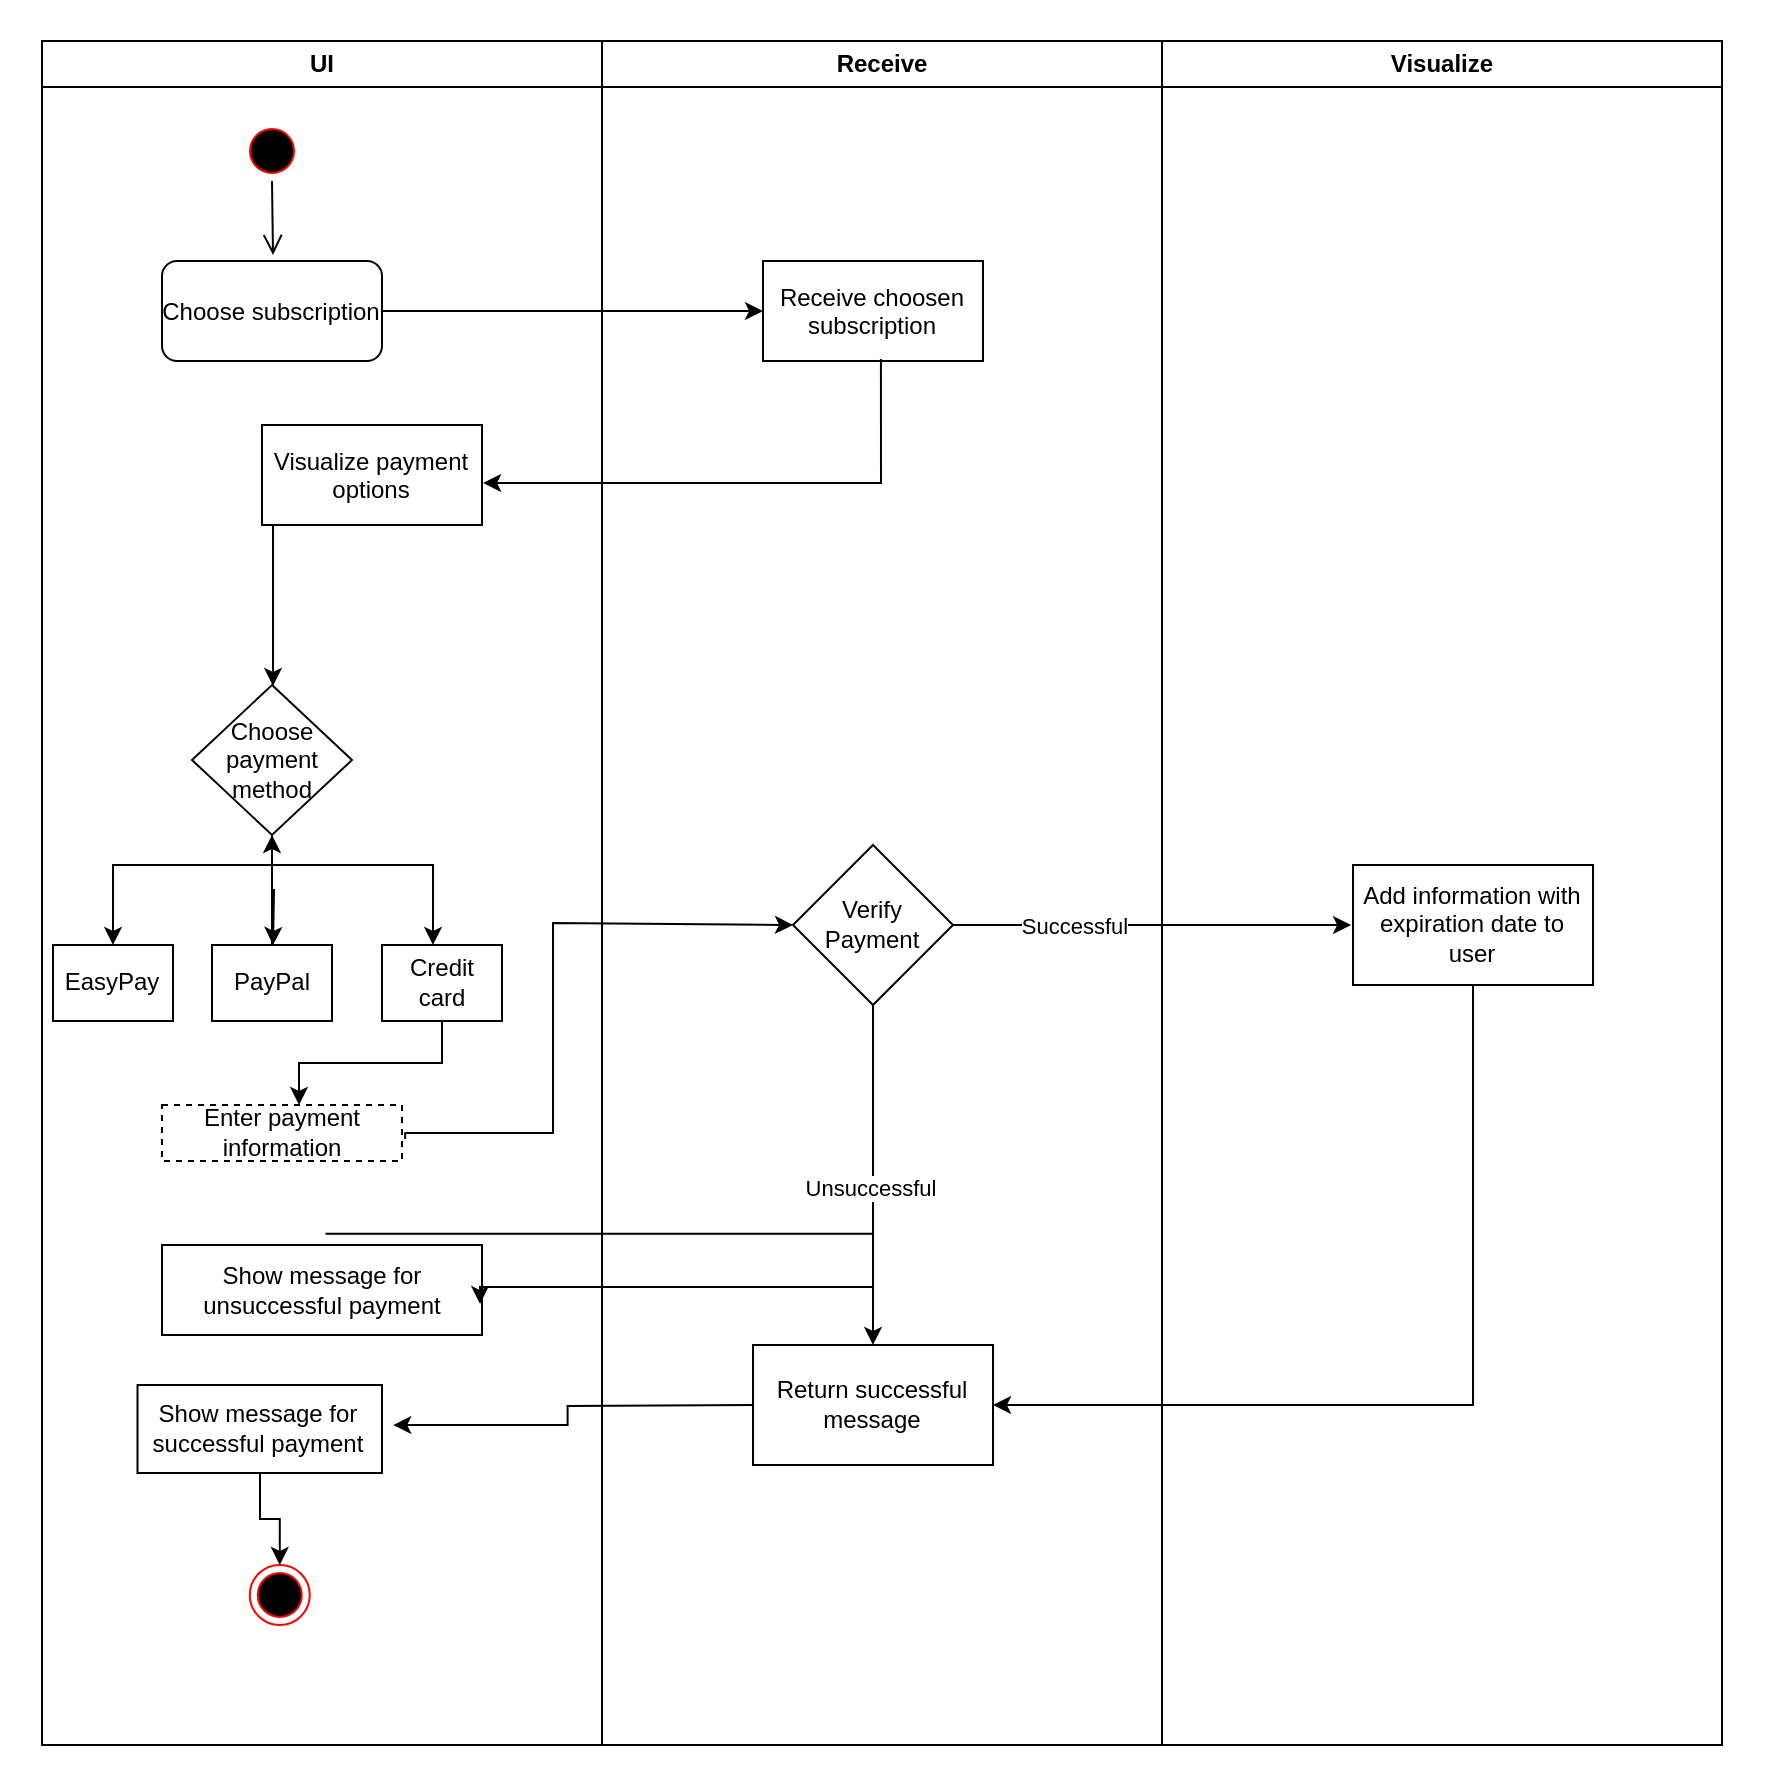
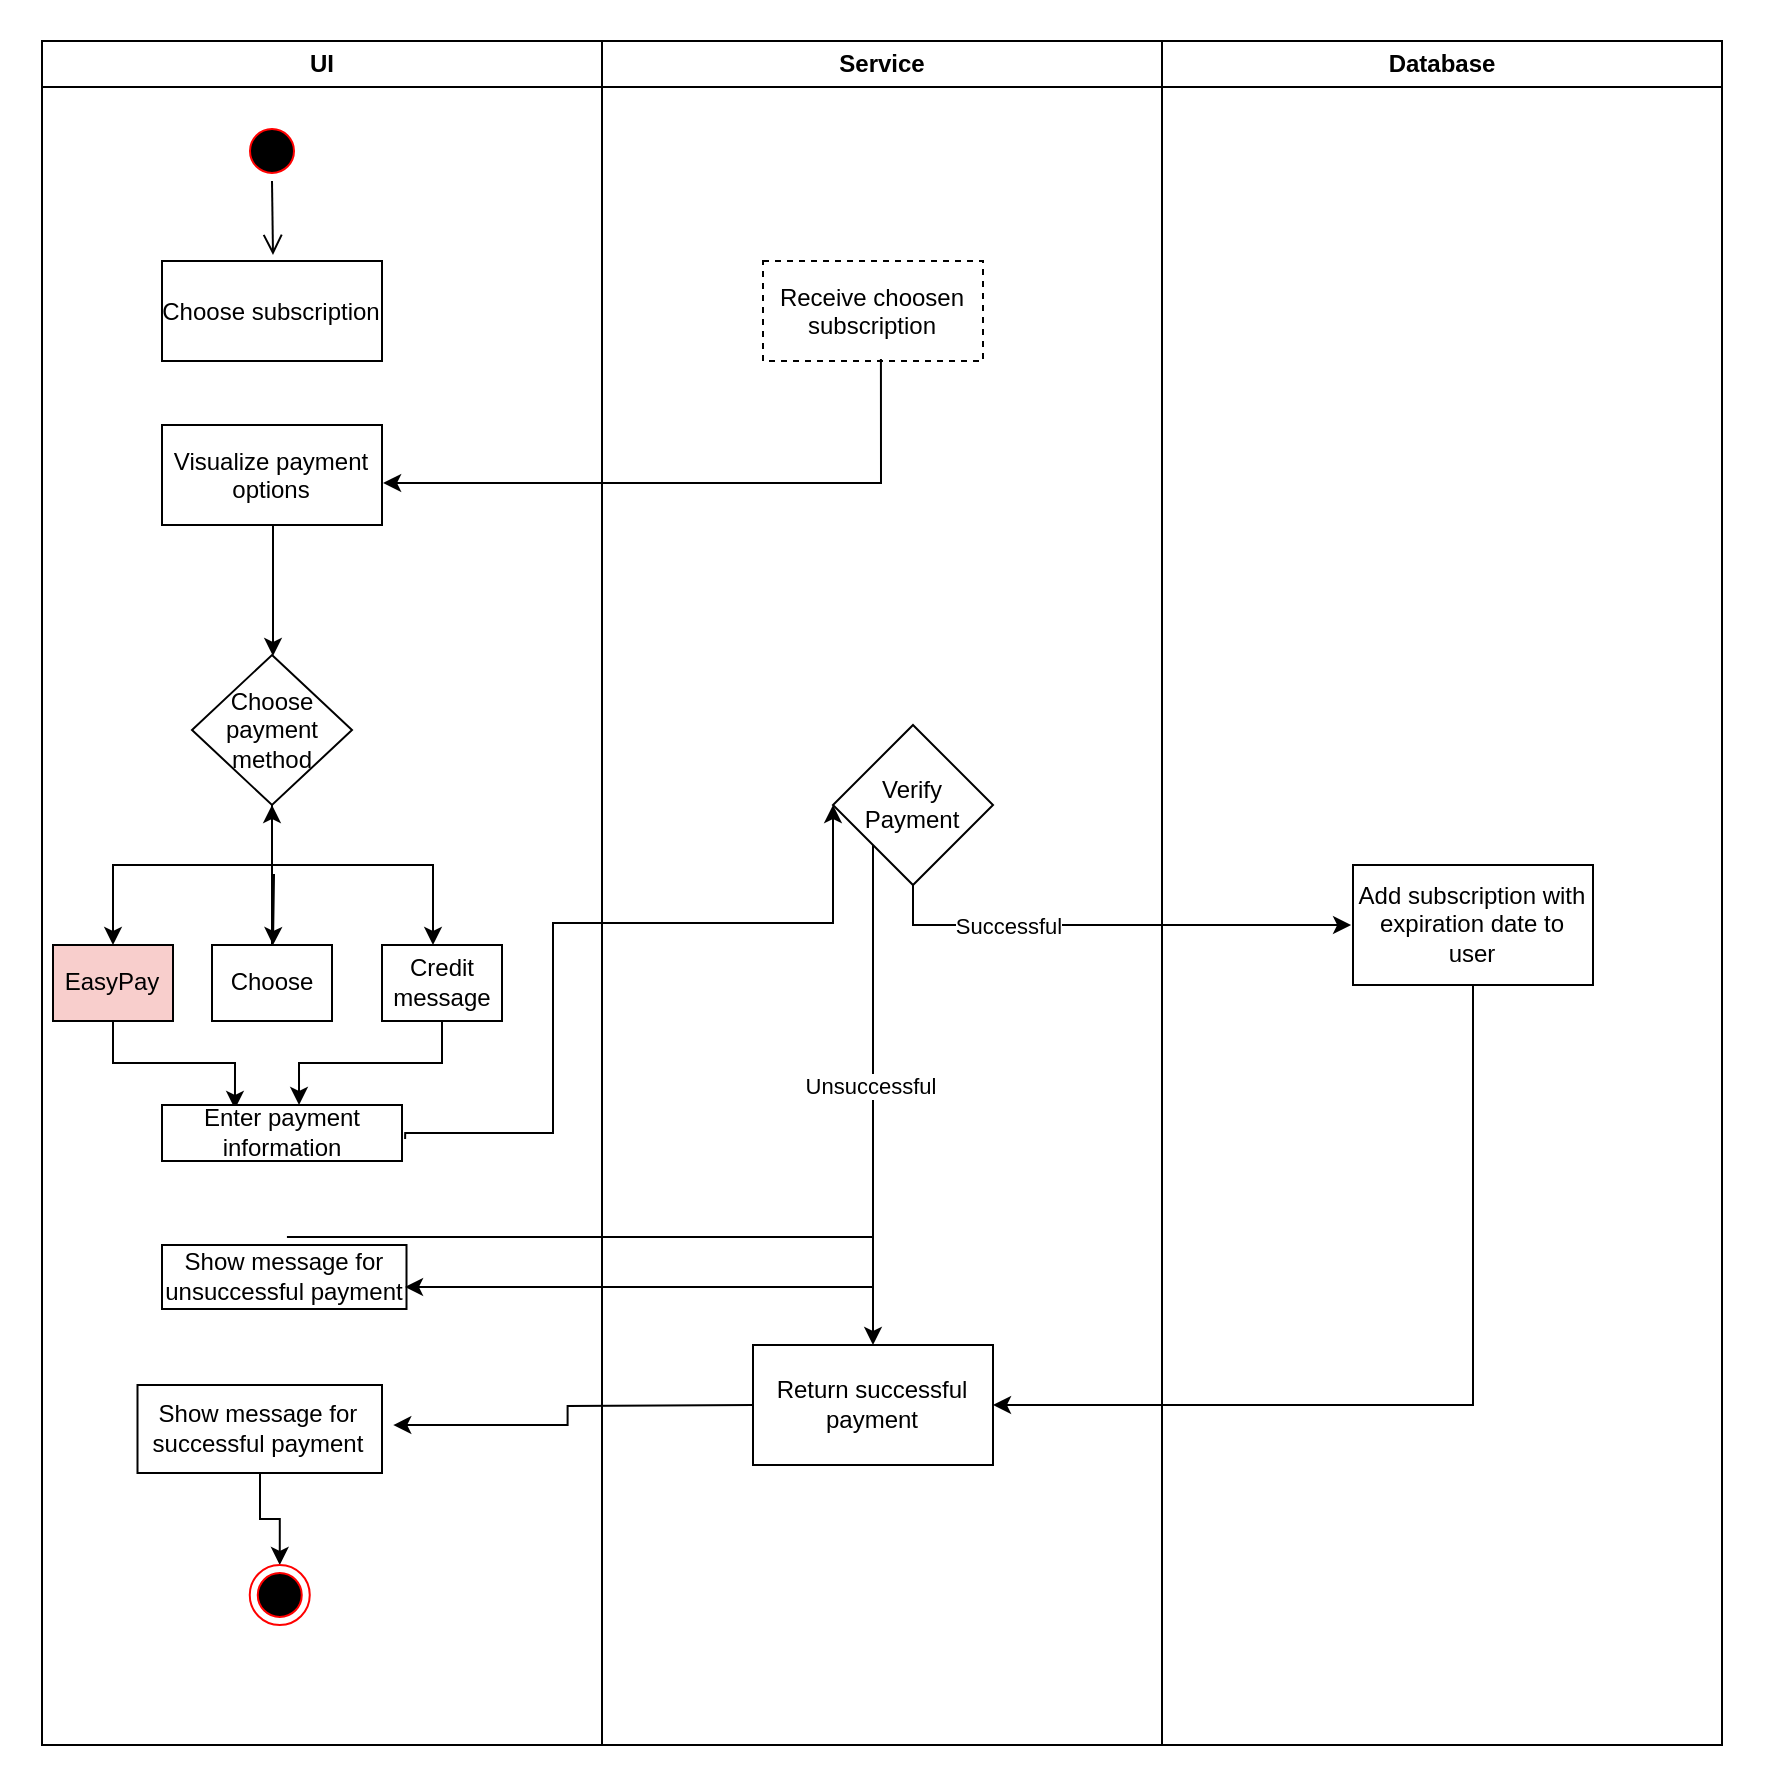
  <mxCell id="0" />
  <mxCell id="1" parent="0" />
  <mxCell id="2" value="UI" style="swimlane;whiteSpace=wrap" parent="1" vertex="1"><mxGeometry x="20.5" y="20" width="280" height="852" as="geometry" /></mxCell>
  <mxCell id="3" value="" style="ellipse;shape=startState;fillColor=#000000;strokeColor=#ff0000;" parent="2" vertex="1"><mxGeometry x="100" y="40" width="30" height="30" as="geometry" /></mxCell>
  <mxCell id="4" value="" style="edgeStyle=elbowEdgeStyle;elbow=horizontal;verticalAlign=bottom;endArrow=open;endSize=8;strokeColor=#000000;endFill=1;rounded=0;entryX=0.505;entryY=-0.06;entryDx=0;entryDy=0;entryPerimeter=0;" parent="2" source="3" target="5" edge="1"><mxGeometry x="100" y="40" as="geometry"><mxPoint x="115" y="110" as="targetPoint" /></mxGeometry></mxCell>
- <mxCell id="5" value="Choose subscription" style="rounded=1;" parent="2" vertex="1"><mxGeometry x="60" y="110" width="110" height="50" as="geometry" /></mxCell>
- <mxCell id="6" value="Visualize payment &#10;options" style="" parent="2" vertex="1"><mxGeometry x="110" y="192" width="110" height="50" as="geometry" /></mxCell>
- <mxCell id="8" value="EasyPay" style="rounded=0;whiteSpace=wrap;html=1;" parent="2" vertex="1"><mxGeometry x="5.5" y="452" width="60" height="38" as="geometry" /></mxCell>
+ <mxCell id="5" value="Choose subscription" style="" parent="2" vertex="1"><mxGeometry x="60" y="110" width="110" height="50" as="geometry" /></mxCell>
+ <mxCell id="6" value="Visualize payment &#10;options" style="" parent="2" vertex="1"><mxGeometry x="60" y="192" width="110" height="50" as="geometry" /></mxCell>
+ <mxCell id="7" style="edgeStyle=orthogonalEdgeStyle;rounded=0;orthogonalLoop=1;jettySize=auto;html=1;entryX=0.304;entryY=0.071;entryDx=0;entryDy=0;entryPerimeter=0;strokeColor=#000000;" parent="2" source="8" target="13" edge="1"><mxGeometry relative="1" as="geometry" /></mxCell>
+ <mxCell id="8" value="EasyPay" style="rounded=0;whiteSpace=wrap;html=1;fillColor=#f8cecc;" parent="2" vertex="1"><mxGeometry x="5.5" y="452" width="60" height="38" as="geometry" /></mxCell>
  <mxCell id="9" style="edgeStyle=orthogonalEdgeStyle;rounded=0;orthogonalLoop=1;jettySize=auto;html=1;strokeColor=#000000;" parent="2" source="10" target="30" edge="1"><mxGeometry relative="1" as="geometry" /></mxCell>
- <mxCell id="10" value="PayPal" style="rounded=0;whiteSpace=wrap;html=1;" parent="2" vertex="1"><mxGeometry x="85" y="452" width="60" height="38" as="geometry" /></mxCell>
+ <mxCell id="10" value="Choose" style="rounded=0;whiteSpace=wrap;html=1;" parent="2" vertex="1"><mxGeometry x="85" y="452" width="60" height="38" as="geometry" /></mxCell>
  <mxCell id="11" style="edgeStyle=orthogonalEdgeStyle;rounded=0;orthogonalLoop=1;jettySize=auto;html=1;entryX=0.571;entryY=0;entryDx=0;entryDy=0;entryPerimeter=0;strokeColor=#000000;" parent="2" source="12" target="13" edge="1"><mxGeometry relative="1" as="geometry"><Array as="points"><mxPoint x="200" y="511" /><mxPoint x="129" y="511" /></Array></mxGeometry></mxCell>
- <mxCell id="12" value="Credit card" style="rounded=0;whiteSpace=wrap;html=1;" parent="2" vertex="1"><mxGeometry x="170" y="452" width="60" height="38" as="geometry" /></mxCell>
- <mxCell id="13" value="Enter payment information" style="rounded=0;whiteSpace=wrap;html=1;strokeColor=#000000;fillColor=#FFFFFF;dashed=1;" parent="2" vertex="1"><mxGeometry x="60" y="532" width="120" height="28" as="geometry" /></mxCell>
+ <mxCell id="12" value="Credit message" style="rounded=0;whiteSpace=wrap;html=1;" parent="2" vertex="1"><mxGeometry x="170" y="452" width="60" height="38" as="geometry" /></mxCell>
+ <mxCell id="13" value="Enter payment information" style="rounded=0;whiteSpace=wrap;html=1;strokeColor=#000000;fillColor=#FFFFFF;" parent="2" vertex="1"><mxGeometry x="60" y="532" width="120" height="28" as="geometry" /></mxCell>
  <mxCell id="14" style="edgeStyle=orthogonalEdgeStyle;rounded=0;orthogonalLoop=1;jettySize=auto;html=1;entryX=0.5;entryY=0;entryDx=0;entryDy=0;fontColor=#000000;strokeColor=#000000;" parent="2" source="15" target="16" edge="1"><mxGeometry relative="1" as="geometry" /></mxCell>
  <mxCell id="15" value="Show message for successful payment" style="rounded=0;whiteSpace=wrap;html=1;fontColor=#000000;strokeColor=#000000;fillColor=#FFFFFF;" parent="2" vertex="1"><mxGeometry x="47.75" y="672" width="122.25" height="44" as="geometry" /></mxCell>
  <mxCell id="16" value="" style="ellipse;html=1;shape=endState;fillColor=#000000;strokeColor=#ff0000;fontColor=#000000;" parent="2" vertex="1"><mxGeometry x="103.88" y="762" width="30" height="30" as="geometry" /></mxCell>
  <mxCell id="17" style="edgeStyle=orthogonalEdgeStyle;rounded=0;orthogonalLoop=1;jettySize=auto;html=1;fontColor=#000000;strokeColor=#000000;exitX=0.511;exitY=-0.125;exitDx=0;exitDy=0;exitPerimeter=0;" parent="2" source="18" target="22" edge="1"><mxGeometry relative="1" as="geometry" /></mxCell>
- <mxCell id="18" value="Show message for unsuccessful payment" style="rounded=0;whiteSpace=wrap;html=1;fontColor=#000000;strokeColor=#000000;fillColor=#FFFFFF;" parent="2" vertex="1"><mxGeometry x="60" y="602" width="160" height="45" as="geometry" /></mxCell>
- <mxCell id="19" value="Receive" style="swimlane;whiteSpace=wrap;startSize=23;" parent="1" vertex="1"><mxGeometry x="300.5" y="20" width="280" height="852" as="geometry" /></mxCell>
- <mxCell id="20" value="Receive choosen &#10;subscription" style="" parent="19" vertex="1"><mxGeometry x="80.5" y="110" width="110" height="50" as="geometry" /></mxCell>
- <mxCell id="21" value="Verify&lt;br&gt;Payment" style="rhombus;whiteSpace=wrap;html=1;fillColor=#FFFFFF;strokeColor=#000000;fontColor=rgb(0, 0, 0);rounded=0;" parent="19" vertex="1"><mxGeometry x="95.5" y="402" width="80" height="80" as="geometry" /></mxCell>
- <mxCell id="22" value="Return successful message" style="rounded=0;whiteSpace=wrap;html=1;fontColor=#000000;strokeColor=#000000;fillColor=#FFFFFF;" parent="19" vertex="1"><mxGeometry x="75.5" y="652" width="120" height="60" as="geometry" /></mxCell>
- <mxCell id="23" value="Visualize" style="swimlane;whiteSpace=wrap" parent="1" vertex="1"><mxGeometry x="580.5" y="20" width="280" height="852" as="geometry" /></mxCell>
- <mxCell id="24" value="Add information with expiration date to user" style="rounded=0;whiteSpace=wrap;html=1;fontColor=#000000;strokeColor=#000000;fillColor=#FFFFFF;" parent="23" vertex="1"><mxGeometry x="95.5" y="412" width="120" height="60" as="geometry" /></mxCell>
- <mxCell id="25" style="edgeStyle=orthogonalEdgeStyle;rounded=0;orthogonalLoop=1;jettySize=auto;html=1;entryX=0;entryY=0.5;entryDx=0;entryDy=0;entryPerimeter=0;strokeColor=#000000;exitX=0.995;exitY=0.5;exitDx=0;exitDy=0;exitPerimeter=0;" parent="1" source="5" target="20" edge="1"><mxGeometry relative="1" as="geometry" /></mxCell>
+ <mxCell id="18" value="Show message for unsuccessful payment" style="rounded=0;whiteSpace=wrap;html=1;fontColor=#000000;strokeColor=#000000;fillColor=#FFFFFF;" parent="2" vertex="1"><mxGeometry x="60" y="602" width="122.25" height="32" as="geometry" /></mxCell>
+ <mxCell id="19" value="Service" style="swimlane;whiteSpace=wrap;startSize=23;" parent="1" vertex="1"><mxGeometry x="300.5" y="20" width="280" height="852" as="geometry" /></mxCell>
+ <mxCell id="20" value="Receive choosen &#10;subscription" style="dashed=1;" parent="19" vertex="1"><mxGeometry x="80.5" y="110" width="110" height="50" as="geometry" /></mxCell>
+ <mxCell id="21" value="Verify&lt;br&gt;Payment" style="rhombus;whiteSpace=wrap;html=1;fillColor=#FFFFFF;strokeColor=#000000;fontColor=rgb(0, 0, 0);rounded=0;" parent="19" vertex="1"><mxGeometry x="115.5" y="342" width="80" height="80" as="geometry" /></mxCell>
+ <mxCell id="22" value="Return successful payment" style="rounded=0;whiteSpace=wrap;html=1;fontColor=#000000;strokeColor=#000000;fillColor=#FFFFFF;" parent="19" vertex="1"><mxGeometry x="75.5" y="652" width="120" height="60" as="geometry" /></mxCell>
+ <mxCell id="23" value="Database" style="swimlane;whiteSpace=wrap" parent="1" vertex="1"><mxGeometry x="580.5" y="20" width="280" height="852" as="geometry" /></mxCell>
+ <mxCell id="24" value="Add subscription with expiration date to user" style="rounded=0;whiteSpace=wrap;html=1;fontColor=#000000;strokeColor=#000000;fillColor=#FFFFFF;" parent="23" vertex="1"><mxGeometry x="95.5" y="412" width="120" height="60" as="geometry" /></mxCell>
  <mxCell id="26" style="edgeStyle=orthogonalEdgeStyle;rounded=0;orthogonalLoop=1;jettySize=auto;html=1;entryX=1.005;entryY=0.58;entryDx=0;entryDy=0;entryPerimeter=0;strokeColor=#000000;exitX=0.536;exitY=0.98;exitDx=0;exitDy=0;exitPerimeter=0;" parent="1" source="20" target="6" edge="1"><mxGeometry relative="1" as="geometry"><mxPoint x="451" y="182" as="sourcePoint" /><Array as="points"><mxPoint x="440" y="241" /></Array></mxGeometry></mxCell>
  <mxCell id="27" style="edgeStyle=orthogonalEdgeStyle;rounded=0;orthogonalLoop=1;jettySize=auto;html=1;strokeColor=#000000;" parent="1" source="30" edge="1"><mxGeometry relative="1" as="geometry"><mxPoint x="56" y="472" as="targetPoint" /><Array as="points"><mxPoint x="136" y="432" /><mxPoint x="56" y="432" /><mxPoint x="56" y="462" /></Array></mxGeometry></mxCell>
  <mxCell id="28" style="edgeStyle=orthogonalEdgeStyle;rounded=0;orthogonalLoop=1;jettySize=auto;html=1;strokeColor=#000000;" parent="1" source="30" edge="1"><mxGeometry relative="1" as="geometry"><mxPoint x="136" y="472" as="targetPoint" /></mxGeometry></mxCell>
  <mxCell id="29" style="edgeStyle=orthogonalEdgeStyle;rounded=0;orthogonalLoop=1;jettySize=auto;html=1;strokeColor=#000000;" parent="1" source="30" edge="1"><mxGeometry relative="1" as="geometry"><mxPoint x="216" y="472" as="targetPoint" /><Array as="points"><mxPoint x="136" y="432" /><mxPoint x="216" y="432" /><mxPoint x="216" y="462" /></Array></mxGeometry></mxCell>
- <mxCell id="30" value="Choose payment method" style="rhombus;whiteSpace=wrap;html=1;fillColor=rgb(255, 255, 255);strokeColor=rgb(0, 0, 0);fontColor=rgb(0, 0, 0);" parent="1" vertex="1"><mxGeometry x="95.5" y="342" width="80" height="75" as="geometry" /></mxCell>
+ <mxCell id="30" value="Choose payment method" style="rhombus;whiteSpace=wrap;html=1;fillColor=rgb(255, 255, 255);strokeColor=rgb(0, 0, 0);fontColor=rgb(0, 0, 0);" parent="1" vertex="1"><mxGeometry x="95.5" y="327" width="80" height="75" as="geometry" /></mxCell>
  <mxCell id="31" value="" style="edgeStyle=orthogonalEdgeStyle;rounded=0;orthogonalLoop=1;jettySize=auto;html=1;strokeColor=#000000;exitX=0.523;exitY=1;exitDx=0;exitDy=0;exitPerimeter=0;" parent="1" source="6" target="30" edge="1"><mxGeometry relative="1" as="geometry"><mxPoint x="136" y="272" as="sourcePoint" /><Array as="points"><mxPoint x="136" y="262" /></Array></mxGeometry></mxCell>
  <mxCell id="32" style="edgeStyle=orthogonalEdgeStyle;rounded=0;orthogonalLoop=1;jettySize=auto;html=1;entryX=0;entryY=0.5;entryDx=0;entryDy=0;fontColor=#FFFFFF;strokeColor=#000000;exitX=1.013;exitY=0.607;exitDx=0;exitDy=0;exitPerimeter=0;" parent="1" source="13" target="21" edge="1"><mxGeometry relative="1" as="geometry"><mxPoint x="386" y="460.98" as="targetPoint" /><Array as="points"><mxPoint x="202" y="566" /><mxPoint x="276" y="566" /><mxPoint x="276" y="461" /></Array></mxGeometry></mxCell>
  <mxCell id="33" style="edgeStyle=orthogonalEdgeStyle;rounded=0;orthogonalLoop=1;jettySize=auto;html=1;entryX=-0.008;entryY=0.5;entryDx=0;entryDy=0;entryPerimeter=0;fontColor=#000000;strokeColor=#000000;" parent="1" source="21" target="24" edge="1"><mxGeometry relative="1" as="geometry"><Array as="points"><mxPoint x="526" y="462" /><mxPoint x="526" y="462" /></Array></mxGeometry></mxCell>
  <mxCell id="34" value="Successful" style="edgeLabel;html=1;align=center;verticalAlign=middle;resizable=0;points=[];fontColor=#000000;" parent="33" connectable="0" vertex="1"><mxGeometry x="-0.648" y="-2" relative="1" as="geometry"><mxPoint x="25" y="-2" as="offset" /></mxGeometry></mxCell>
  <mxCell id="35" style="edgeStyle=orthogonalEdgeStyle;rounded=0;orthogonalLoop=1;jettySize=auto;html=1;fontColor=#000000;strokeColor=#000000;entryX=1;entryY=0.5;entryDx=0;entryDy=0;entryPerimeter=0;" parent="1" target="22" edge="1"><mxGeometry relative="1" as="geometry"><mxPoint x="736" y="692" as="targetPoint" /><mxPoint x="736" y="492" as="sourcePoint" /><Array as="points"><mxPoint x="736" y="702" /></Array></mxGeometry></mxCell>
  <mxCell id="36" style="edgeStyle=orthogonalEdgeStyle;rounded=0;orthogonalLoop=1;jettySize=auto;html=1;fontColor=#000000;strokeColor=#000000;entryX=1.046;entryY=0.455;entryDx=0;entryDy=0;entryPerimeter=0;" parent="1" target="15" edge="1"><mxGeometry relative="1" as="geometry"><mxPoint x="206" y="702" as="targetPoint" /><mxPoint x="376" y="702" as="sourcePoint" /><Array as="points" /></mxGeometry></mxCell>
  <mxCell id="37" style="edgeStyle=orthogonalEdgeStyle;rounded=0;orthogonalLoop=1;jettySize=auto;html=1;entryX=0.994;entryY=0.656;entryDx=0;entryDy=0;entryPerimeter=0;fontColor=#000000;strokeColor=#000000;" parent="1" source="21" target="18" edge="1"><mxGeometry relative="1" as="geometry"><Array as="points"><mxPoint x="436" y="643" /></Array></mxGeometry></mxCell>
  <mxCell id="38" value="Unsuccessful" style="edgeLabel;html=1;align=center;verticalAlign=middle;resizable=0;points=[];" vertex="1" connectable="0" parent="37"><mxGeometry x="-0.472" y="-2" relative="1" as="geometry"><mxPoint as="offset" /></mxGeometry></mxCell>
